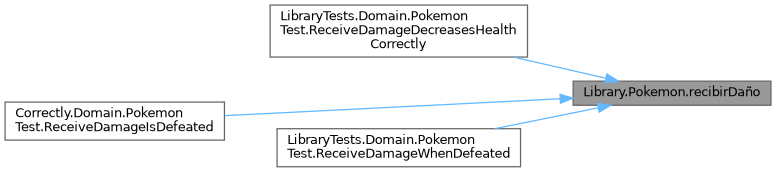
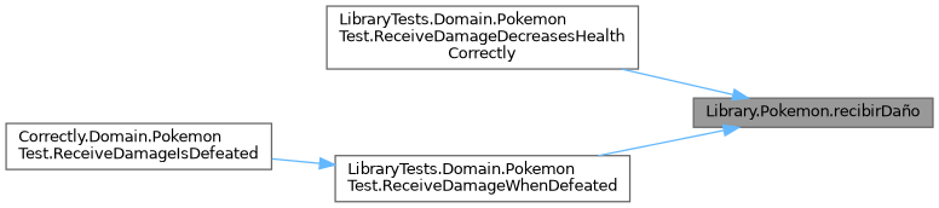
  digraph {
    rankdir=RL
    node [color=grey40 fillcolor=white fontname=Helvetica fontsize=10 shape=box style=filled]
    edge [color=steelblue1 dir=back fontname=Helvetica fontsize=10 labelfontname=Helvetica labelfontsize=10 style=solid]
    n1 [color=gray40 fillcolor=grey60 fontcolor=black height=0.2 label="Library.Pokemon.recibirDaño" width=0.4]
    n2 [height=0.2 label="LibraryTests.Domain.Pokemon\lTest.ReceiveDamageDecreasesHealth\lCorrectly" width=0.4]
    n3 [height=0.2 label="Correctly.Domain.Pokemon\lTest.ReceiveDamageIsDefeated" width=0.4]
    n4 [height=0.2 label="LibraryTests.Domain.Pokemon\lTest.ReceiveDamageWhenDefeated" width=0.4]
    n1 -> n2
-   n1 -> n3
+   n4 -> n3
    n1 -> n4
  }
